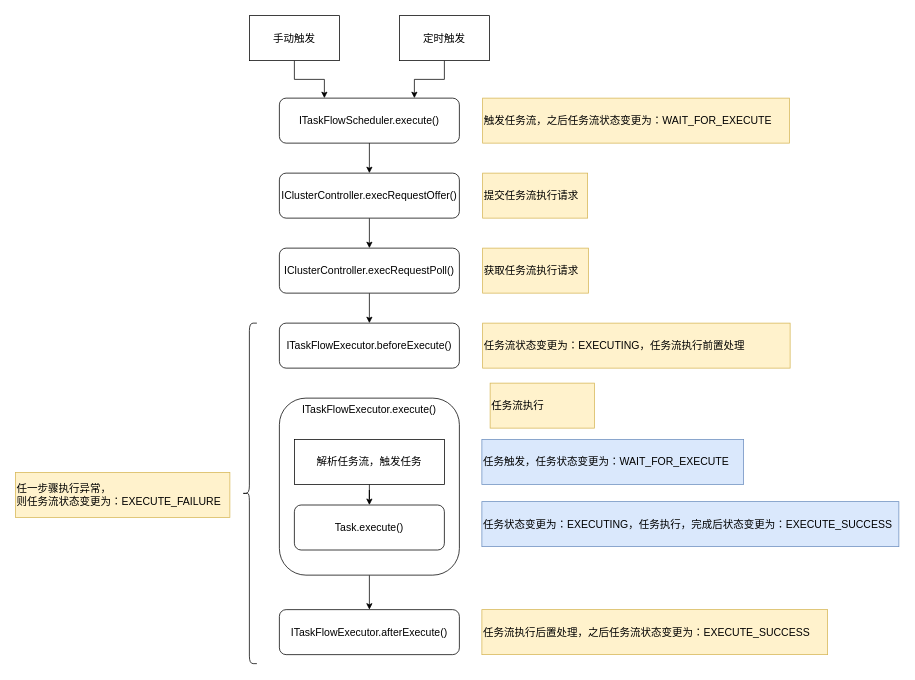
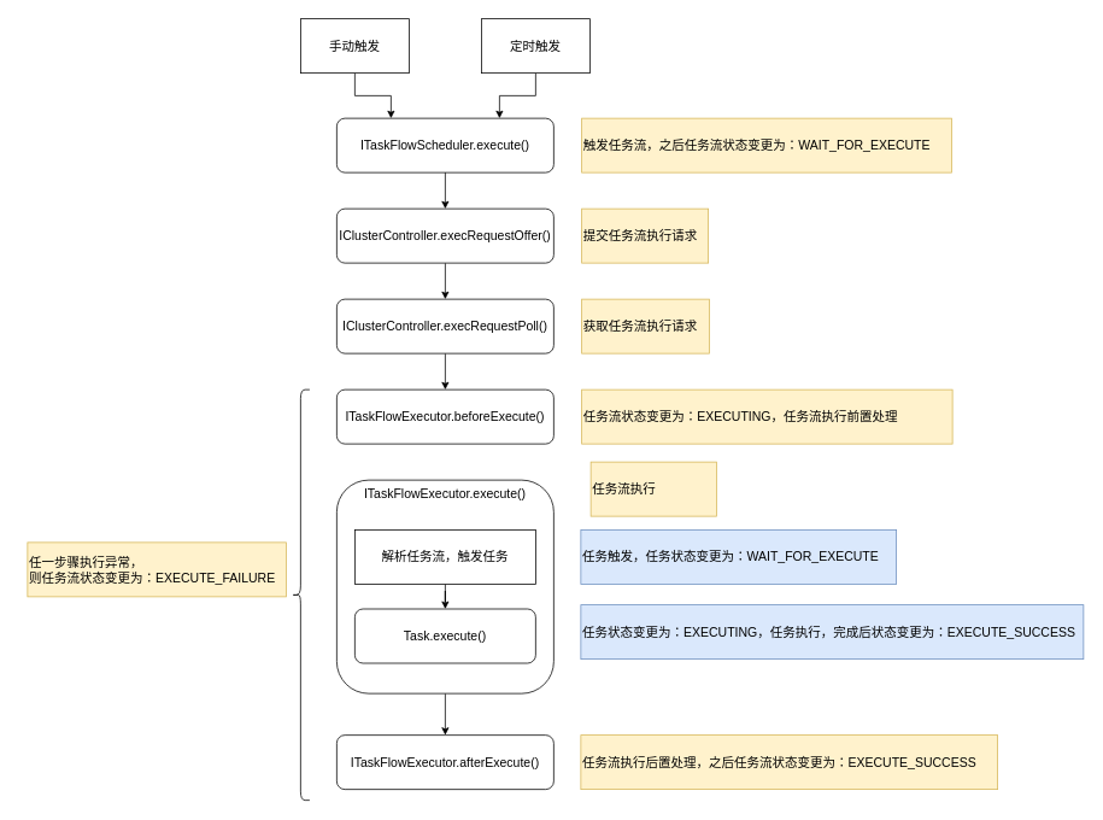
  <mxCell id="0" />
  <mxCell id="1" parent="0" />
  <mxCell id="2" value="ITaskFlowScheduler.execute()" style="rounded=1;whiteSpace=wrap;html=1;fontSize=14;spacingRight=0;" parent="1" vertex="1"><mxGeometry x="372" y="130" width="240" height="60" as="geometry" /></mxCell>
  <mxCell id="3" style="edgeStyle=orthogonalEdgeStyle;rounded=0;orthogonalLoop=1;jettySize=auto;html=1;exitX=0.5;exitY=1;exitDx=0;exitDy=0;entryX=0.75;entryY=0;entryDx=0;entryDy=0;fontSize=14;spacingRight=0;" parent="1" source="4" target="2" edge="1"><mxGeometry relative="1" as="geometry" /></mxCell>
  <mxCell id="4" value="定时触发" style="rounded=0;whiteSpace=wrap;html=1;fontSize=14;spacingRight=0;" parent="1" vertex="1"><mxGeometry x="532" y="20" width="120" height="60" as="geometry" /></mxCell>
  <mxCell id="5" style="edgeStyle=orthogonalEdgeStyle;rounded=0;orthogonalLoop=1;jettySize=auto;html=1;exitX=0.5;exitY=1;exitDx=0;exitDy=0;entryX=0.25;entryY=0;entryDx=0;entryDy=0;fontSize=14;spacingRight=0;" parent="1" source="6" target="2" edge="1"><mxGeometry relative="1" as="geometry" /></mxCell>
  <mxCell id="6" value="手动触发" style="rounded=0;whiteSpace=wrap;html=1;fontSize=14;spacingRight=0;" parent="1" vertex="1"><mxGeometry x="332" y="20" width="120" height="60" as="geometry" /></mxCell>
  <mxCell id="7" value="" style="edgeStyle=orthogonalEdgeStyle;rounded=0;orthogonalLoop=1;jettySize=auto;html=1;exitX=0.5;exitY=1;exitDx=0;exitDy=0;fontSize=14;spacingRight=0;" parent="1" source="2" target="9" edge="1"><mxGeometry relative="1" as="geometry"><mxPoint x="492" y="290" as="sourcePoint" /></mxGeometry></mxCell>
  <mxCell id="8" value="" style="edgeStyle=orthogonalEdgeStyle;rounded=0;orthogonalLoop=1;jettySize=auto;html=1;fontSize=14;spacingRight=0;" parent="1" source="9" target="11" edge="1"><mxGeometry relative="1" as="geometry" /></mxCell>
  <mxCell id="9" value="IClusterController.execRequestOffer()" style="rounded=1;whiteSpace=wrap;html=1;fontSize=14;spacingRight=0;" parent="1" vertex="1"><mxGeometry x="372" y="230" width="240" height="60" as="geometry" /></mxCell>
  <mxCell id="10" value="" style="edgeStyle=orthogonalEdgeStyle;rounded=0;orthogonalLoop=1;jettySize=auto;html=1;fontSize=14;spacingRight=0;" parent="1" source="11" target="12" edge="1"><mxGeometry relative="1" as="geometry" /></mxCell>
  <mxCell id="11" value="IClusterController.execRequestPoll()" style="rounded=1;whiteSpace=wrap;html=1;fontSize=14;spacingRight=0;" parent="1" vertex="1"><mxGeometry x="372" y="330" width="240" height="60" as="geometry" /></mxCell>
  <mxCell id="12" value="ITaskFlowExecutor.beforeExecute()" style="rounded=1;whiteSpace=wrap;html=1;fontSize=14;spacingRight=0;" parent="1" vertex="1"><mxGeometry x="372" y="430" width="240" height="60" as="geometry" /></mxCell>
  <mxCell id="13" value="" style="edgeStyle=orthogonalEdgeStyle;rounded=0;orthogonalLoop=1;jettySize=auto;html=1;fontSize=14;spacingRight=0;" parent="1" source="14" target="15" edge="1"><mxGeometry relative="1" as="geometry" /></mxCell>
  <mxCell id="14" value="ITaskFlowExecutor.execute()" style="rounded=1;whiteSpace=wrap;html=1;verticalAlign=top;fontSize=14;spacingRight=0;" parent="1" vertex="1"><mxGeometry x="372" y="530" width="240" height="236" as="geometry" /></mxCell>
  <mxCell id="15" value="ITaskFlowExecutor.afterExecute()" style="rounded=1;whiteSpace=wrap;html=1;fontSize=14;spacingRight=0;" parent="1" vertex="1"><mxGeometry x="372" y="812" width="240" height="60" as="geometry" /></mxCell>
  <mxCell id="16" value="提交任务流执行请求" style="rounded=0;whiteSpace=wrap;html=1;fillColor=#fff2cc;strokeColor=#d6b656;fontSize=14;spacingRight=0;align=left;" parent="1" vertex="1"><mxGeometry x="643" y="230" width="140" height="60" as="geometry" /></mxCell>
  <mxCell id="17" value="获取任务流执行请求" style="rounded=0;whiteSpace=wrap;html=1;fillColor=#fff2cc;strokeColor=#d6b656;fontSize=14;spacingRight=0;align=left;" parent="1" vertex="1"><mxGeometry x="643" y="330" width="141" height="60" as="geometry" /></mxCell>
  <mxCell id="18" value="触发任务流，之后任务流状态变更为：WAIT_FOR_EXECUTE" style="rounded=0;whiteSpace=wrap;html=1;fillColor=#fff2cc;strokeColor=#d6b656;fontSize=14;spacingRight=0;align=left;" parent="1" vertex="1"><mxGeometry x="643" y="130" width="409" height="60" as="geometry" /></mxCell>
  <mxCell id="19" value="任务流状态变更为：EXECUTING，任务流执行前置处理" style="rounded=0;whiteSpace=wrap;html=1;fillColor=#fff2cc;strokeColor=#d6b656;fontSize=14;spacingRight=0;align=left;" parent="1" vertex="1"><mxGeometry x="643" y="430" width="410" height="60" as="geometry" /></mxCell>
  <mxCell id="20" value="任务流执行后置处理，之后任务流状态变更为：EXECUTE_SUCCESS" style="rounded=0;whiteSpace=wrap;html=1;fillColor=#fff2cc;strokeColor=#d6b656;fontSize=14;spacingRight=0;align=left;" parent="1" vertex="1"><mxGeometry x="642" y="812" width="461" height="60" as="geometry" /></mxCell>
  <mxCell id="21" value="任务流执行" style="rounded=0;whiteSpace=wrap;html=1;fillColor=#fff2cc;strokeColor=#d6b656;fontSize=14;spacingRight=0;align=left;" parent="1" vertex="1"><mxGeometry x="653" y="510" width="139" height="60" as="geometry" /></mxCell>
  <mxCell id="22" value="" style="shape=curlyBracket;whiteSpace=wrap;html=1;rounded=1;fontSize=14;spacingRight=0;" parent="1" vertex="1"><mxGeometry x="322" y="430" width="20" height="454" as="geometry" /></mxCell>
- <mxCell id="23" value="任一步骤执行异常，&lt;br&gt;则任务流状态变更为：EXECUTE_FAILURE" style="rounded=0;whiteSpace=wrap;html=1;fillColor=#fff2cc;strokeColor=#d6b656;fontSize=14;spacingRight=0;align=left;" parent="1" vertex="1"><mxGeometry x="20" y="629" width="286" height="60" as="geometry" /></mxCell>
+ <mxCell id="23" value="任一步骤执行异常，&lt;br&gt;则任务流状态变更为：EXECUTE_FAILURE" style="rounded=0;whiteSpace=wrap;html=1;fillColor=#fff2cc;strokeColor=#d6b656;fontSize=14;spacingRight=0;align=left;" parent="1" vertex="1"><mxGeometry x="30" y="599" width="286" height="60" as="geometry" /></mxCell>
  <mxCell id="24" value="任务触发，任务状态变更为：WAIT_FOR_EXECUTE" style="rounded=0;whiteSpace=wrap;html=1;fillColor=#dae8fc;strokeColor=#6c8ebf;fontSize=14;spacingRight=0;align=left;" parent="1" vertex="1"><mxGeometry x="642" y="585" width="349" height="60" as="geometry" /></mxCell>
  <mxCell id="25" value="Task.execute()" style="rounded=1;whiteSpace=wrap;html=1;fontSize=14;spacingRight=0;" parent="1" vertex="1"><mxGeometry x="392" y="672.5" width="200" height="60" as="geometry" /></mxCell>
  <mxCell id="26" value="任务状态变更为：EXECUTING，任务执行，完成后状态变更为：EXECUTE_SUCCESS" style="rounded=0;whiteSpace=wrap;html=1;fillColor=#dae8fc;strokeColor=#6c8ebf;fontSize=14;spacingRight=0;align=left;" parent="1" vertex="1"><mxGeometry x="642" y="668" width="556" height="60" as="geometry" /></mxCell>
  <mxCell id="27" style="edgeStyle=orthogonalEdgeStyle;rounded=0;orthogonalLoop=1;jettySize=auto;html=1;exitX=0.5;exitY=1;exitDx=0;exitDy=0;fontSize=14;spacingRight=0;" parent="1" source="28" target="25" edge="1"><mxGeometry relative="1" as="geometry" /></mxCell>
  <mxCell id="28" value="解析任务流，触发任务" style="rounded=0;whiteSpace=wrap;html=1;fontSize=14;spacingRight=0;" parent="1" vertex="1"><mxGeometry x="392" y="585" width="200" height="60" as="geometry" /></mxCell>
